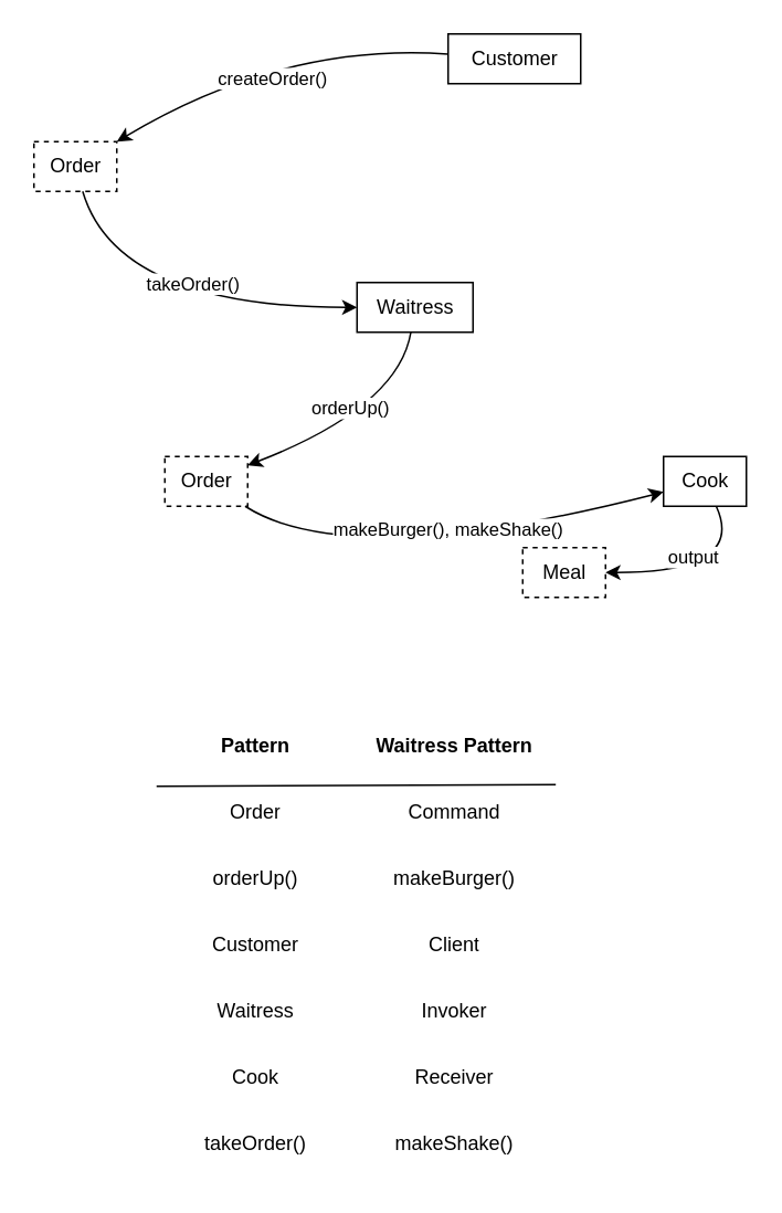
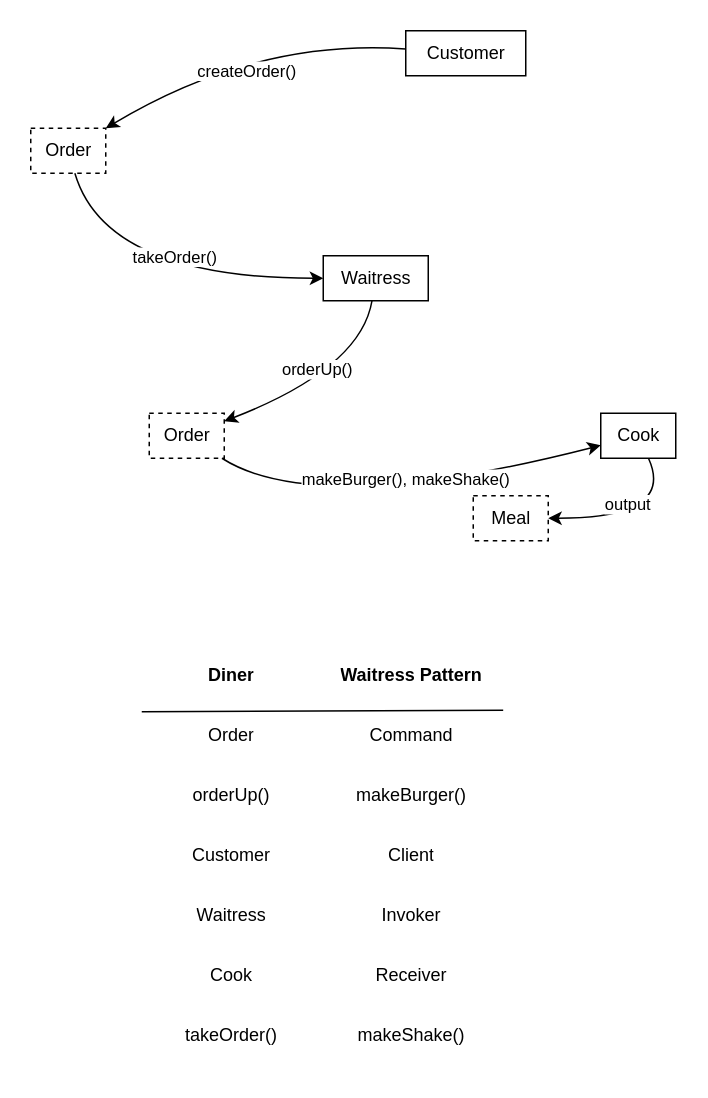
  <mxCell id="0" />
  <mxCell id="1" parent="0" />
  <mxCell id="2" value="Customer" style="text;html=1;align=center;verticalAlign=middle;resizable=0;points=[];autosize=1;strokeColor=default;fillColor=none;" parent="1" vertex="1"><mxGeometry x="270" y="20" width="80" height="30" as="geometry" /></mxCell>
  <mxCell id="3" value="Order" style="text;html=1;align=center;verticalAlign=middle;resizable=0;points=[];autosize=1;strokeColor=default;fillColor=none;dashed=1;" parent="1" vertex="1"><mxGeometry x="20" y="85" width="50" height="30" as="geometry" /></mxCell>
  <mxCell id="4" value="" style="endArrow=classic;html=1;curved=1;" parent="1" source="2" target="3" edge="1"><mxGeometry width="50" height="50" relative="1" as="geometry"><mxPoint x="230" y="135" as="sourcePoint" /><mxPoint x="280" y="85" as="targetPoint" /><Array as="points"><mxPoint x="170" y="25" /></Array></mxGeometry></mxCell>
  <mxCell id="5" value="createOrder()" style="edgeLabel;html=1;align=center;verticalAlign=middle;resizable=0;points=[];" parent="4" vertex="1" connectable="0"><mxGeometry x="0.082" y="15" relative="1" as="geometry"><mxPoint as="offset" /></mxGeometry></mxCell>
  <mxCell id="6" value="Waitress" style="text;html=1;align=center;verticalAlign=middle;resizable=0;points=[];autosize=1;strokeColor=default;fillColor=none;" parent="1" vertex="1"><mxGeometry x="215" y="170" width="70" height="30" as="geometry" /></mxCell>
  <mxCell id="7" value="" style="endArrow=classic;html=1;curved=1;" parent="1" source="3" target="6" edge="1"><mxGeometry width="50" height="50" relative="1" as="geometry"><mxPoint x="310" y="95" as="sourcePoint" /><mxPoint x="80" y="95" as="targetPoint" /><Array as="points"><mxPoint x="70" y="185" /></Array></mxGeometry></mxCell>
  <mxCell id="8" value="takeOrder()" style="edgeLabel;html=1;align=center;verticalAlign=middle;resizable=0;points=[];" parent="7" vertex="1" connectable="0"><mxGeometry x="0.082" y="15" relative="1" as="geometry"><mxPoint as="offset" /></mxGeometry></mxCell>
  <mxCell id="9" value="Order" style="text;html=1;align=center;verticalAlign=middle;resizable=0;points=[];autosize=1;strokeColor=default;fillColor=none;dashed=1;" parent="1" vertex="1"><mxGeometry x="99" y="275" width="50" height="30" as="geometry" /></mxCell>
  <mxCell id="10" value="" style="endArrow=classic;html=1;curved=1;" parent="1" source="6" target="9" edge="1"><mxGeometry width="50" height="50" relative="1" as="geometry"><mxPoint x="59.412" y="125" as="sourcePoint" /><mxPoint x="225" y="195" as="targetPoint" /><Array as="points"><mxPoint x="240" y="245" /></Array></mxGeometry></mxCell>
  <mxCell id="11" value="orderUp()" style="edgeLabel;html=1;align=center;verticalAlign=middle;resizable=0;points=[];" parent="10" vertex="1" connectable="0"><mxGeometry x="0.082" y="15" relative="1" as="geometry"><mxPoint x="-6" y="-25" as="offset" /></mxGeometry></mxCell>
  <mxCell id="12" value="Cook" style="text;html=1;align=center;verticalAlign=middle;resizable=0;points=[];autosize=1;strokeColor=default;fillColor=none;" parent="1" vertex="1"><mxGeometry x="400" y="275" width="50" height="30" as="geometry" /></mxCell>
  <mxCell id="13" value="" style="endArrow=classic;html=1;curved=1;" parent="1" source="9" target="12" edge="1"><mxGeometry width="50" height="50" relative="1" as="geometry"><mxPoint x="257.5" y="210" as="sourcePoint" /><mxPoint x="159" y="290.302" as="targetPoint" /><Array as="points"><mxPoint x="210" y="345" /></Array></mxGeometry></mxCell>
  <mxCell id="14" value="makeBurger(), makeShake()" style="edgeLabel;html=1;align=center;verticalAlign=middle;resizable=0;points=[];" parent="13" vertex="1" connectable="0"><mxGeometry x="0.082" y="15" relative="1" as="geometry"><mxPoint x="-6" y="6" as="offset" /></mxGeometry></mxCell>
  <mxCell id="15" value="Meal" style="text;html=1;align=center;verticalAlign=middle;resizable=0;points=[];autosize=1;strokeColor=default;fillColor=none;dashed=1;" parent="1" vertex="1"><mxGeometry x="315" y="330" width="50" height="30" as="geometry" /></mxCell>
  <mxCell id="16" value="" style="endArrow=classic;html=1;curved=1;" parent="1" source="12" target="15" edge="1"><mxGeometry width="50" height="50" relative="1" as="geometry"><mxPoint x="257.5" y="210" as="sourcePoint" /><mxPoint x="159" y="290.302" as="targetPoint" /><Array as="points"><mxPoint x="450" y="345" /></Array></mxGeometry></mxCell>
  <mxCell id="17" value="output" style="edgeLabel;html=1;align=center;verticalAlign=middle;resizable=0;points=[];" parent="16" vertex="1" connectable="0"><mxGeometry x="0.082" y="15" relative="1" as="geometry"><mxPoint x="-6" y="-25" as="offset" /></mxGeometry></mxCell>
  <mxCell id="18" value="" style="shape=table;html=1;whiteSpace=wrap;startSize=0;container=1;collapsible=0;childLayout=tableLayout;fontStyle=0;fillColor=none;strokeColor=none;movable=1;resizable=1;rotatable=1;deletable=1;editable=1;connectable=1;" parent="1" vertex="1"><mxGeometry x="94" y="430" width="240" height="280" as="geometry" /></mxCell>
  <mxCell id="19" value="" style="shape=tableRow;horizontal=0;startSize=0;swimlaneHead=0;swimlaneBody=0;top=0;left=0;bottom=0;right=0;collapsible=0;dropTarget=0;fillColor=none;points=[[0,0.5],[1,0.5]];portConstraint=eastwest;movable=1;resizable=1;rotatable=1;deletable=1;editable=1;connectable=1;" parent="18" vertex="1"><mxGeometry width="240" height="40" as="geometry" /></mxCell>
- <mxCell id="20" value="&lt;b&gt;Pattern&lt;/b&gt;" style="shape=partialRectangle;html=1;whiteSpace=wrap;connectable=1;fillColor=none;top=0;left=0;bottom=0;right=0;overflow=hidden;strokeColor=default;movable=1;resizable=1;rotatable=1;deletable=1;editable=1;" parent="19" vertex="1"><mxGeometry width="120" height="40" as="geometry"><mxRectangle width="120" height="40" as="alternateBounds" /></mxGeometry></mxCell>
+ <mxCell id="20" value="&lt;b&gt;Diner&lt;/b&gt;" style="shape=partialRectangle;html=1;whiteSpace=wrap;connectable=1;fillColor=none;top=0;left=0;bottom=0;right=0;overflow=hidden;strokeColor=default;movable=1;resizable=1;rotatable=1;deletable=1;editable=1;" parent="19" vertex="1"><mxGeometry width="120" height="40" as="geometry"><mxRectangle width="120" height="40" as="alternateBounds" /></mxGeometry></mxCell>
  <mxCell id="21" value="&lt;b&gt;Waitress Pattern&lt;/b&gt;" style="shape=partialRectangle;html=1;whiteSpace=wrap;connectable=1;fillColor=none;top=0;left=0;bottom=0;right=0;overflow=hidden;movable=1;resizable=1;rotatable=1;deletable=1;editable=1;" parent="19" vertex="1"><mxGeometry x="120" width="120" height="40" as="geometry"><mxRectangle width="120" height="40" as="alternateBounds" /></mxGeometry></mxCell>
  <mxCell id="22" value="" style="shape=tableRow;horizontal=0;startSize=0;swimlaneHead=0;swimlaneBody=0;top=0;left=0;bottom=0;right=0;collapsible=0;dropTarget=0;fillColor=none;points=[[0,0.5],[1,0.5]];portConstraint=eastwest;movable=1;resizable=1;rotatable=1;deletable=1;editable=1;connectable=1;" parent="18" vertex="1"><mxGeometry y="40" width="240" height="40" as="geometry" /></mxCell>
  <mxCell id="23" value="Order" style="shape=partialRectangle;html=1;whiteSpace=wrap;connectable=1;fillColor=none;top=0;left=0;bottom=0;right=0;overflow=hidden;movable=1;resizable=1;rotatable=1;deletable=1;editable=1;" parent="22" vertex="1"><mxGeometry width="120" height="40" as="geometry"><mxRectangle width="120" height="40" as="alternateBounds" /></mxGeometry></mxCell>
  <mxCell id="24" value="Command" style="shape=partialRectangle;html=1;whiteSpace=wrap;connectable=1;fillColor=none;top=0;left=0;bottom=0;right=0;overflow=hidden;movable=1;resizable=1;rotatable=1;deletable=1;editable=1;" parent="22" vertex="1"><mxGeometry x="120" width="120" height="40" as="geometry"><mxRectangle width="120" height="40" as="alternateBounds" /></mxGeometry></mxCell>
  <mxCell id="25" value="" style="shape=tableRow;horizontal=0;startSize=0;swimlaneHead=0;swimlaneBody=0;top=0;left=0;bottom=0;right=0;collapsible=0;dropTarget=0;fillColor=none;points=[[0,0.5],[1,0.5]];portConstraint=eastwest;movable=1;resizable=1;rotatable=1;deletable=1;editable=1;connectable=1;" parent="18" vertex="1"><mxGeometry y="80" width="240" height="40" as="geometry" /></mxCell>
  <mxCell id="26" value="orderUp()" style="shape=partialRectangle;html=1;whiteSpace=wrap;connectable=1;fillColor=none;top=0;left=0;bottom=0;right=0;overflow=hidden;movable=1;resizable=1;rotatable=1;deletable=1;editable=1;" parent="25" vertex="1"><mxGeometry width="120" height="40" as="geometry"><mxRectangle width="120" height="40" as="alternateBounds" /></mxGeometry></mxCell>
  <mxCell id="27" value="makeBurger()" style="shape=partialRectangle;html=1;whiteSpace=wrap;connectable=1;fillColor=none;top=0;left=0;bottom=0;right=0;overflow=hidden;movable=1;resizable=1;rotatable=1;deletable=1;editable=1;" parent="25" vertex="1"><mxGeometry x="120" width="120" height="40" as="geometry"><mxRectangle width="120" height="40" as="alternateBounds" /></mxGeometry></mxCell>
  <mxCell id="28" style="shape=tableRow;horizontal=0;startSize=0;swimlaneHead=0;swimlaneBody=0;top=0;left=0;bottom=0;right=0;collapsible=0;dropTarget=0;fillColor=none;points=[[0,0.5],[1,0.5]];portConstraint=eastwest;movable=1;resizable=1;rotatable=1;deletable=1;editable=1;connectable=1;" parent="18" vertex="1"><mxGeometry y="120" width="240" height="40" as="geometry" /></mxCell>
  <mxCell id="29" value="Customer" style="shape=partialRectangle;html=1;whiteSpace=wrap;connectable=1;fillColor=none;top=0;left=0;bottom=0;right=0;overflow=hidden;movable=1;resizable=1;rotatable=1;deletable=1;editable=1;" parent="28" vertex="1"><mxGeometry width="120" height="40" as="geometry"><mxRectangle width="120" height="40" as="alternateBounds" /></mxGeometry></mxCell>
  <mxCell id="30" value="Client" style="shape=partialRectangle;html=1;whiteSpace=wrap;connectable=1;fillColor=none;top=0;left=0;bottom=0;right=0;overflow=hidden;movable=1;resizable=1;rotatable=1;deletable=1;editable=1;" parent="28" vertex="1"><mxGeometry x="120" width="120" height="40" as="geometry"><mxRectangle width="120" height="40" as="alternateBounds" /></mxGeometry></mxCell>
  <mxCell id="31" style="shape=tableRow;horizontal=0;startSize=0;swimlaneHead=0;swimlaneBody=0;top=0;left=0;bottom=0;right=0;collapsible=0;dropTarget=0;fillColor=none;points=[[0,0.5],[1,0.5]];portConstraint=eastwest;movable=1;resizable=1;rotatable=1;deletable=1;editable=1;connectable=1;" parent="18" vertex="1"><mxGeometry y="160" width="240" height="40" as="geometry" /></mxCell>
  <mxCell id="32" value="Waitress" style="shape=partialRectangle;html=1;whiteSpace=wrap;connectable=1;fillColor=none;top=0;left=0;bottom=0;right=0;overflow=hidden;movable=1;resizable=1;rotatable=1;deletable=1;editable=1;" parent="31" vertex="1"><mxGeometry width="120" height="40" as="geometry"><mxRectangle width="120" height="40" as="alternateBounds" /></mxGeometry></mxCell>
  <mxCell id="33" value="Invoker" style="shape=partialRectangle;html=1;whiteSpace=wrap;connectable=1;fillColor=none;top=0;left=0;bottom=0;right=0;overflow=hidden;movable=1;resizable=1;rotatable=1;deletable=1;editable=1;" parent="31" vertex="1"><mxGeometry x="120" width="120" height="40" as="geometry"><mxRectangle width="120" height="40" as="alternateBounds" /></mxGeometry></mxCell>
  <mxCell id="34" style="shape=tableRow;horizontal=0;startSize=0;swimlaneHead=0;swimlaneBody=0;top=0;left=0;bottom=0;right=0;collapsible=0;dropTarget=0;fillColor=none;points=[[0,0.5],[1,0.5]];portConstraint=eastwest;movable=1;resizable=1;rotatable=1;deletable=1;editable=1;connectable=1;" parent="18" vertex="1"><mxGeometry y="200" width="240" height="40" as="geometry" /></mxCell>
  <mxCell id="35" value="Cook" style="shape=partialRectangle;html=1;whiteSpace=wrap;connectable=1;fillColor=none;top=0;left=0;bottom=0;right=0;overflow=hidden;movable=1;resizable=1;rotatable=1;deletable=1;editable=1;" parent="34" vertex="1"><mxGeometry width="120" height="40" as="geometry"><mxRectangle width="120" height="40" as="alternateBounds" /></mxGeometry></mxCell>
  <mxCell id="36" value="Receiver" style="shape=partialRectangle;html=1;whiteSpace=wrap;connectable=1;fillColor=none;top=0;left=0;bottom=0;right=0;overflow=hidden;movable=1;resizable=1;rotatable=1;deletable=1;editable=1;" parent="34" vertex="1"><mxGeometry x="120" width="120" height="40" as="geometry"><mxRectangle width="120" height="40" as="alternateBounds" /></mxGeometry></mxCell>
  <mxCell id="37" style="shape=tableRow;horizontal=0;startSize=0;swimlaneHead=0;swimlaneBody=0;top=0;left=0;bottom=0;right=0;collapsible=0;dropTarget=0;fillColor=none;points=[[0,0.5],[1,0.5]];portConstraint=eastwest;movable=1;resizable=1;rotatable=1;deletable=1;editable=1;connectable=1;" parent="18" vertex="1"><mxGeometry y="240" width="240" height="40" as="geometry" /></mxCell>
  <mxCell id="38" value="takeOrder()" style="shape=partialRectangle;html=1;whiteSpace=wrap;connectable=1;fillColor=none;top=0;left=0;bottom=0;right=0;overflow=hidden;movable=1;resizable=1;rotatable=1;deletable=1;editable=1;" parent="37" vertex="1"><mxGeometry width="120" height="40" as="geometry"><mxRectangle width="120" height="40" as="alternateBounds" /></mxGeometry></mxCell>
  <mxCell id="39" value="makeShake()" style="shape=partialRectangle;html=1;whiteSpace=wrap;connectable=1;fillColor=none;top=0;left=0;bottom=0;right=0;overflow=hidden;movable=1;resizable=1;rotatable=1;deletable=1;editable=1;" parent="37" vertex="1"><mxGeometry x="120" width="120" height="40" as="geometry"><mxRectangle width="120" height="40" as="alternateBounds" /></mxGeometry></mxCell>
  <mxCell id="40" value="" style="endArrow=none;html=1;rounded=0;exitX=0;exitY=1.1;exitDx=0;exitDy=0;exitPerimeter=0;entryX=1.004;entryY=1.075;entryDx=0;entryDy=0;entryPerimeter=0;movable=1;resizable=1;rotatable=1;deletable=1;editable=1;connectable=1;" parent="18" source="19" target="19" edge="1"><mxGeometry width="50" height="50" relative="1" as="geometry"><mxPoint x="70" y="-50" as="sourcePoint" /><mxPoint x="120" y="-100" as="targetPoint" /></mxGeometry></mxCell>
